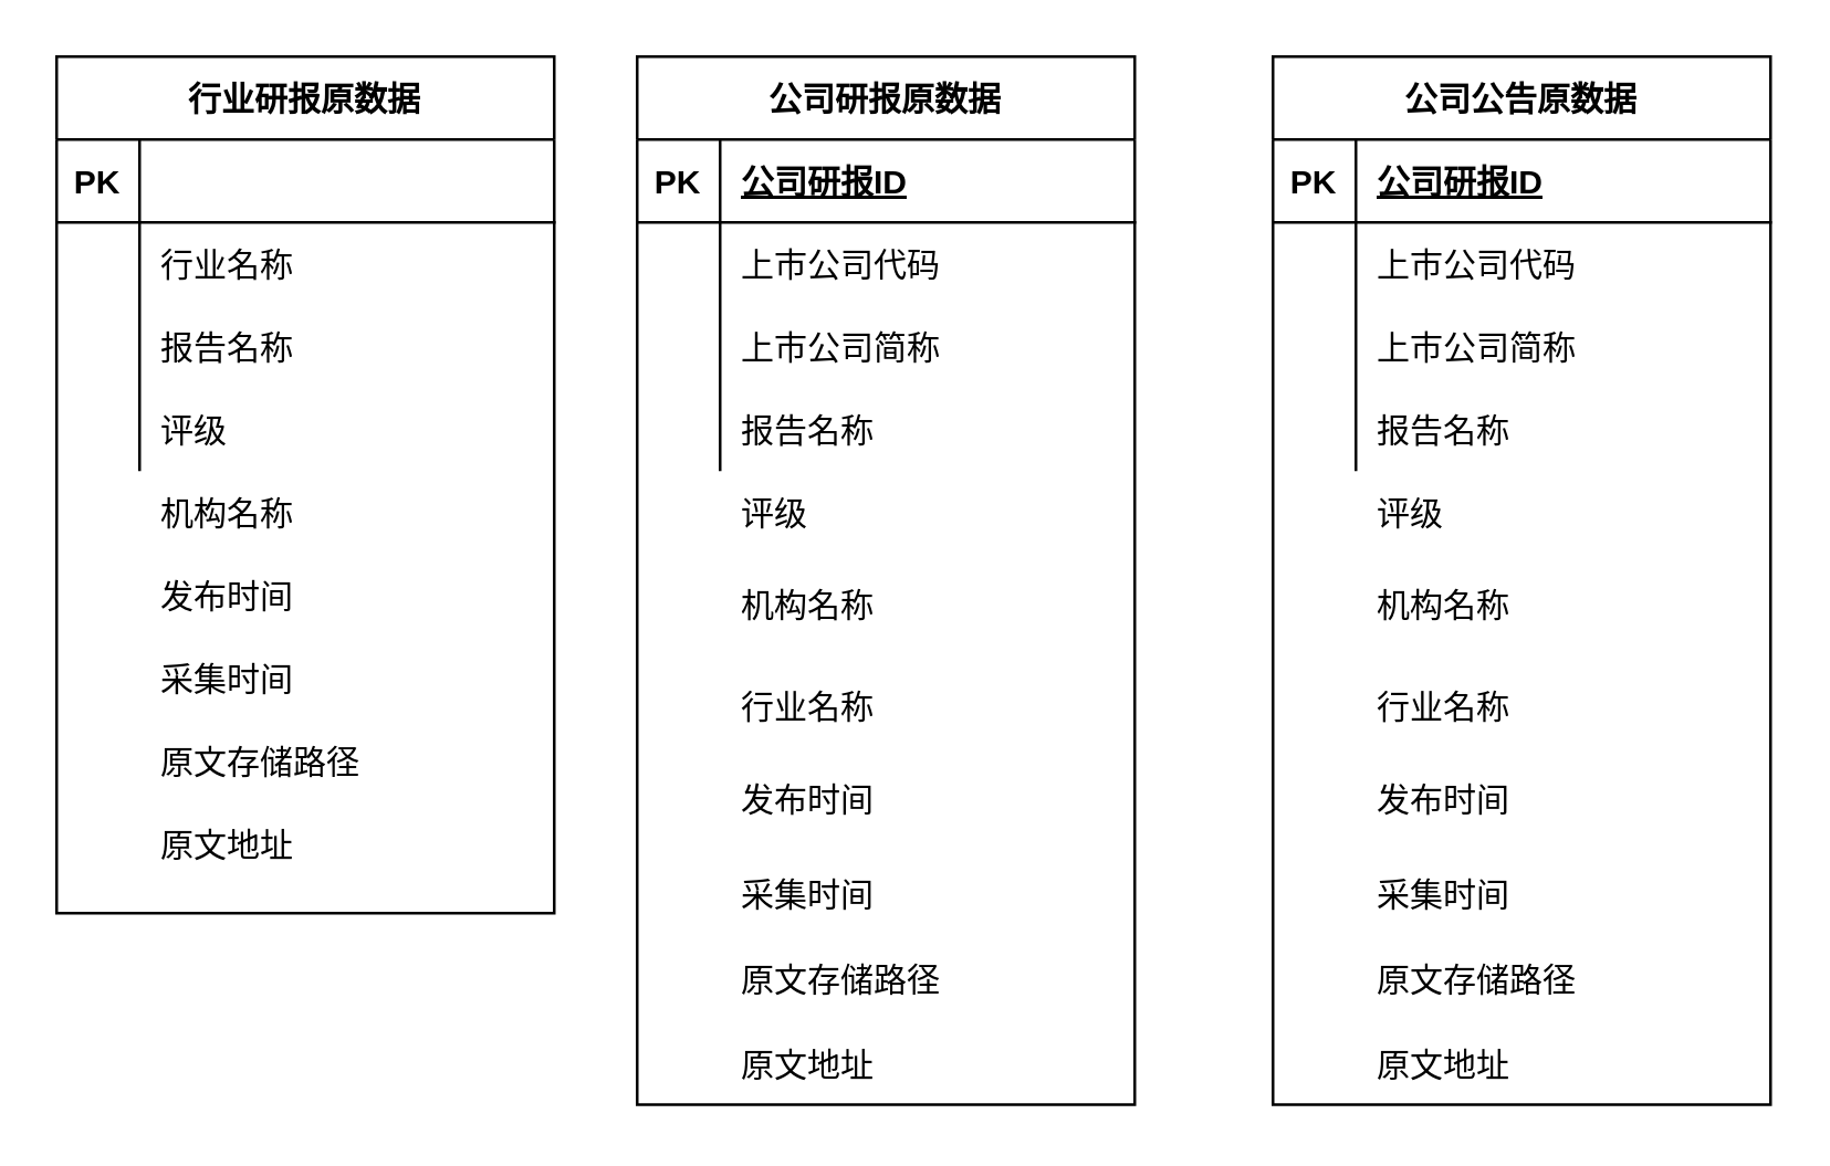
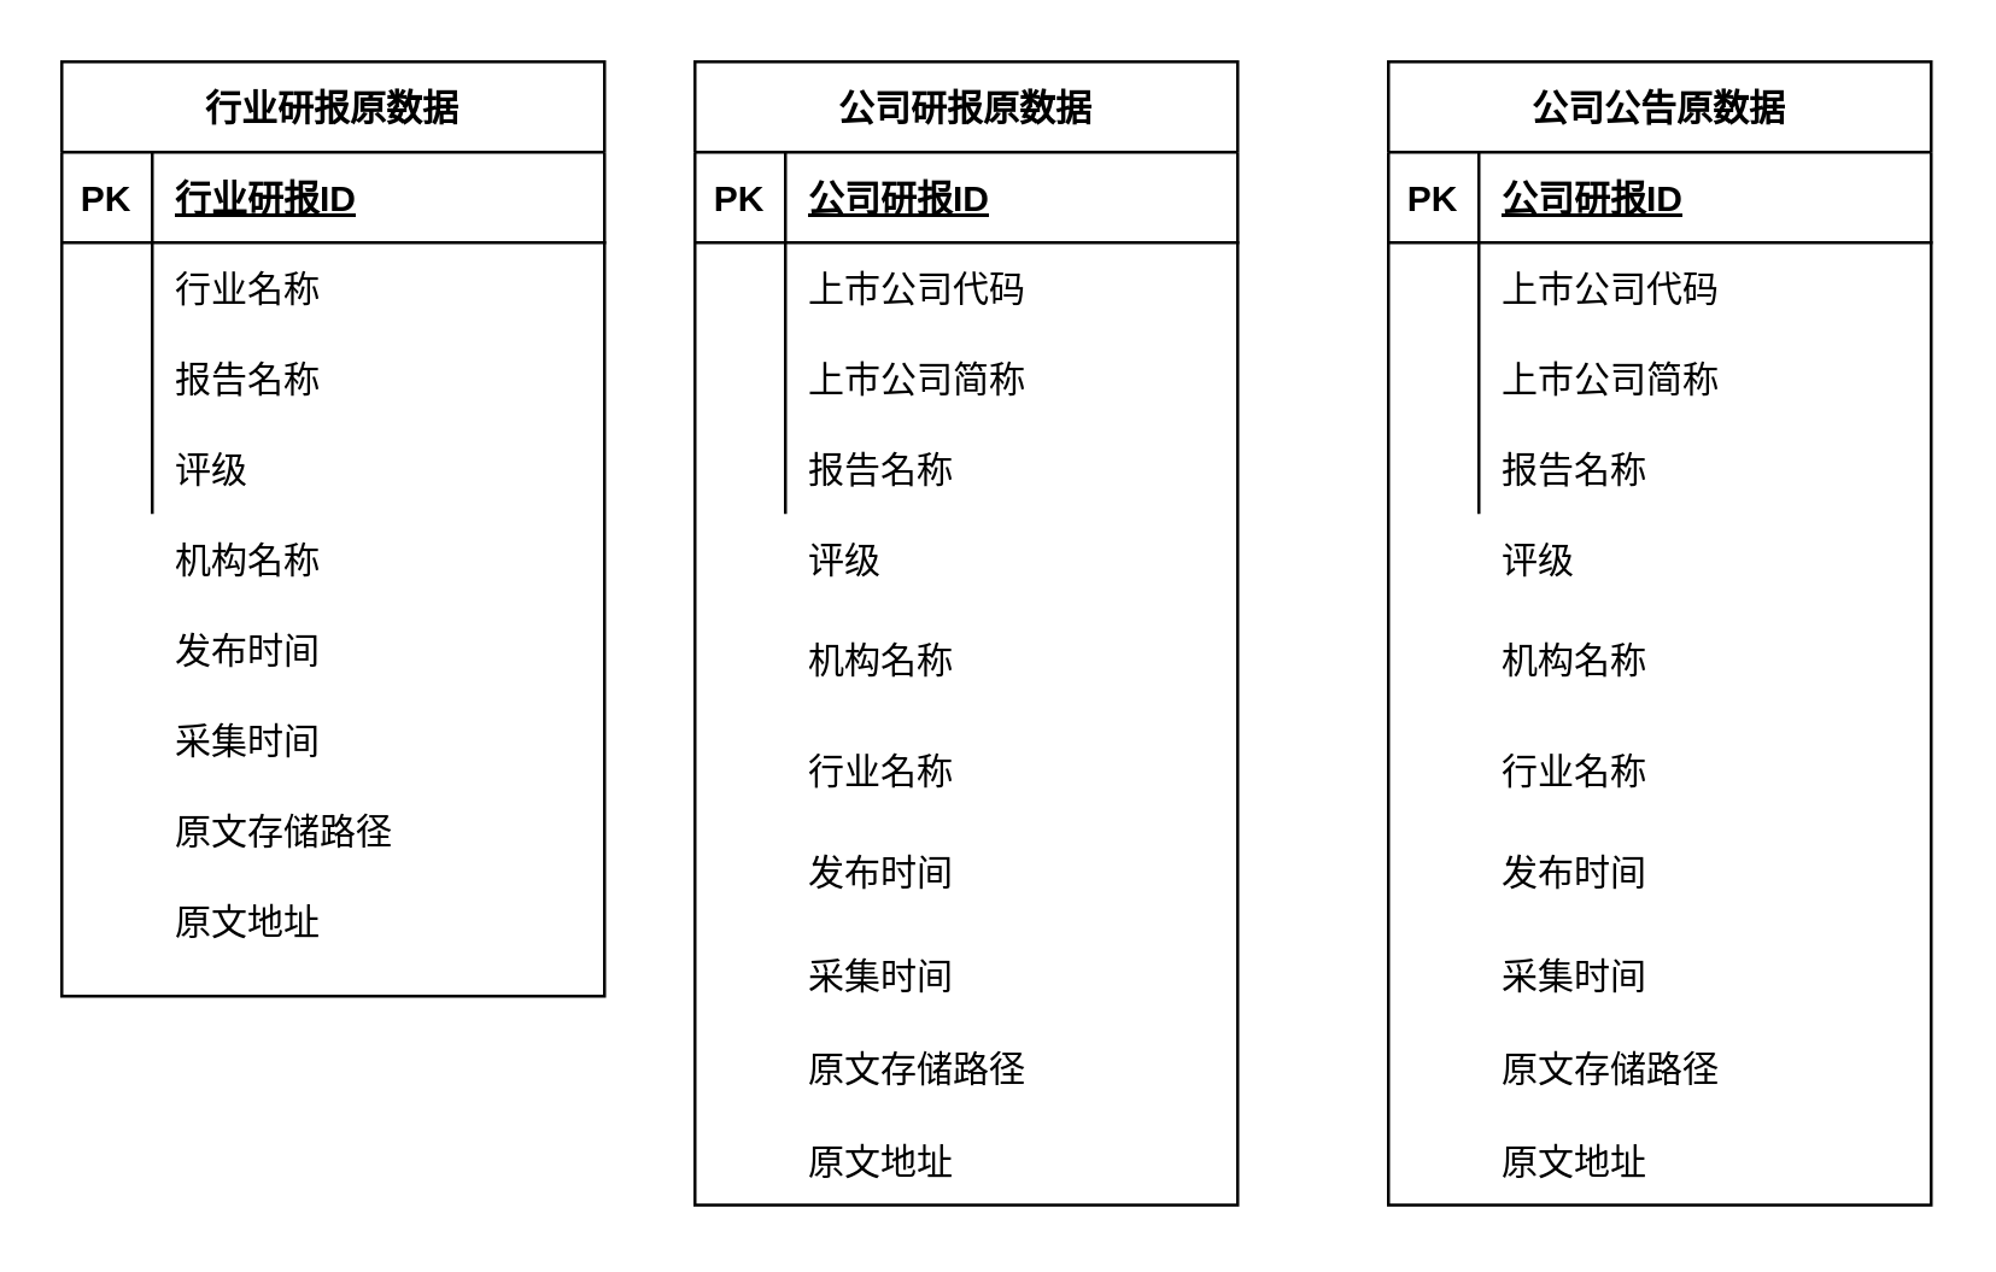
  <mxCell id="0" />
  <mxCell id="1" parent="0" />
  <mxCell id="2" value="" style="group" vertex="1" connectable="0" parent="1"><mxGeometry x="20" y="20" width="180" height="310" as="geometry" /></mxCell>
  <mxCell id="3" value="行业研报原数据" style="shape=table;startSize=30;container=1;collapsible=1;childLayout=tableLayout;fixedRows=1;rowLines=0;fontStyle=1;align=center;resizeLast=1;" vertex="1" parent="2"><mxGeometry width="180" height="310" as="geometry" /></mxCell>
  <mxCell id="4" value="" style="shape=partialRectangle;collapsible=0;dropTarget=0;pointerEvents=0;fillColor=none;top=0;left=0;bottom=1;right=0;points=[[0,0.5],[1,0.5]];portConstraint=eastwest;" vertex="1" parent="3"><mxGeometry y="30" width="180" height="30" as="geometry" /></mxCell>
  <mxCell id="5" value="PK" style="shape=partialRectangle;connectable=0;fillColor=none;top=0;left=0;bottom=0;right=0;fontStyle=1;overflow=hidden;" vertex="1" parent="4"><mxGeometry width="30" height="30" as="geometry" /></mxCell>
+ <mxCell id="6" value="行业研报ID" style="shape=partialRectangle;connectable=0;fillColor=none;top=0;left=0;bottom=0;right=0;align=left;spacingLeft=6;fontStyle=5;overflow=hidden;" vertex="1" parent="4"><mxGeometry x="30" width="150" height="30" as="geometry" /></mxCell>
  <mxCell id="7" value="" style="shape=partialRectangle;collapsible=0;dropTarget=0;pointerEvents=0;fillColor=none;top=0;left=0;bottom=0;right=0;points=[[0,0.5],[1,0.5]];portConstraint=eastwest;" vertex="1" parent="3"><mxGeometry y="60" width="180" height="30" as="geometry" /></mxCell>
  <mxCell id="8" value="" style="shape=partialRectangle;connectable=0;fillColor=none;top=0;left=0;bottom=0;right=0;editable=1;overflow=hidden;" vertex="1" parent="7"><mxGeometry width="30" height="30" as="geometry" /></mxCell>
  <mxCell id="9" value="行业名称" style="shape=partialRectangle;connectable=0;fillColor=none;top=0;left=0;bottom=0;right=0;align=left;spacingLeft=6;overflow=hidden;" vertex="1" parent="7"><mxGeometry x="30" width="150" height="30" as="geometry" /></mxCell>
  <mxCell id="10" value="" style="shape=partialRectangle;collapsible=0;dropTarget=0;pointerEvents=0;fillColor=none;top=0;left=0;bottom=0;right=0;points=[[0,0.5],[1,0.5]];portConstraint=eastwest;" vertex="1" parent="3"><mxGeometry y="90" width="180" height="30" as="geometry" /></mxCell>
  <mxCell id="11" value="" style="shape=partialRectangle;connectable=0;fillColor=none;top=0;left=0;bottom=0;right=0;editable=1;overflow=hidden;" vertex="1" parent="10"><mxGeometry width="30" height="30" as="geometry" /></mxCell>
  <mxCell id="12" value="报告名称" style="shape=partialRectangle;connectable=0;fillColor=none;top=0;left=0;bottom=0;right=0;align=left;spacingLeft=6;overflow=hidden;" vertex="1" parent="10"><mxGeometry x="30" width="150" height="30" as="geometry" /></mxCell>
  <mxCell id="13" value="" style="shape=partialRectangle;collapsible=0;dropTarget=0;pointerEvents=0;fillColor=none;top=0;left=0;bottom=0;right=0;points=[[0,0.5],[1,0.5]];portConstraint=eastwest;" vertex="1" parent="3"><mxGeometry y="120" width="180" height="30" as="geometry" /></mxCell>
  <mxCell id="14" value="" style="shape=partialRectangle;connectable=0;fillColor=none;top=0;left=0;bottom=0;right=0;editable=1;overflow=hidden;" vertex="1" parent="13"><mxGeometry width="30" height="30" as="geometry" /></mxCell>
  <mxCell id="15" value="评级" style="shape=partialRectangle;connectable=0;fillColor=none;top=0;left=0;bottom=0;right=0;align=left;spacingLeft=6;overflow=hidden;" vertex="1" parent="13"><mxGeometry x="30" width="150" height="30" as="geometry" /></mxCell>
  <mxCell id="16" value="" style="shape=partialRectangle;connectable=0;fillColor=none;top=0;left=0;bottom=0;right=0;editable=1;overflow=hidden;" vertex="1" parent="2"><mxGeometry y="150" width="30" height="30" as="geometry" /></mxCell>
  <mxCell id="17" value="机构名称" style="shape=partialRectangle;connectable=0;fillColor=none;top=0;left=0;bottom=0;right=0;align=left;spacingLeft=6;overflow=hidden;" vertex="1" parent="2"><mxGeometry x="30" y="150" width="150" height="30" as="geometry" /></mxCell>
  <mxCell id="18" value="" style="shape=partialRectangle;connectable=0;fillColor=none;top=0;left=0;bottom=0;right=0;editable=1;overflow=hidden;" vertex="1" parent="2"><mxGeometry y="180" width="30" height="30" as="geometry" /></mxCell>
  <mxCell id="19" value="发布时间" style="shape=partialRectangle;connectable=0;fillColor=none;top=0;left=0;bottom=0;right=0;align=left;spacingLeft=6;overflow=hidden;" vertex="1" parent="2"><mxGeometry x="30" y="180" width="150" height="30" as="geometry" /></mxCell>
  <mxCell id="20" value="" style="shape=partialRectangle;connectable=0;fillColor=none;top=0;left=0;bottom=0;right=0;editable=1;overflow=hidden;" vertex="1" parent="2"><mxGeometry y="210" width="30" height="30" as="geometry" /></mxCell>
  <mxCell id="21" value="采集时间" style="shape=partialRectangle;connectable=0;fillColor=none;top=0;left=0;bottom=0;right=0;align=left;spacingLeft=6;overflow=hidden;" vertex="1" parent="2"><mxGeometry x="30" y="210" width="150" height="30" as="geometry" /></mxCell>
  <mxCell id="22" value="" style="shape=partialRectangle;connectable=0;fillColor=none;top=0;left=0;bottom=0;right=0;editable=1;overflow=hidden;" vertex="1" parent="2"><mxGeometry y="240" width="30" height="30" as="geometry" /></mxCell>
  <mxCell id="23" value="原文存储路径" style="shape=partialRectangle;connectable=0;fillColor=none;top=0;left=0;bottom=0;right=0;align=left;spacingLeft=6;overflow=hidden;" vertex="1" parent="2"><mxGeometry x="30" y="240" width="150" height="30" as="geometry" /></mxCell>
  <mxCell id="24" value="" style="shape=partialRectangle;connectable=0;fillColor=none;top=0;left=0;bottom=0;right=0;editable=1;overflow=hidden;" vertex="1" parent="2"><mxGeometry y="270" width="30" height="30" as="geometry" /></mxCell>
  <mxCell id="25" value="原文地址" style="shape=partialRectangle;connectable=0;fillColor=none;top=0;left=0;bottom=0;right=0;align=left;spacingLeft=6;overflow=hidden;" vertex="1" parent="2"><mxGeometry x="30" y="270" width="150" height="30" as="geometry" /></mxCell>
  <mxCell id="26" value="" style="group" vertex="1" connectable="0" parent="1"><mxGeometry x="230" y="20" width="180" height="380" as="geometry" /></mxCell>
  <mxCell id="27" value="公司研报原数据" style="shape=table;startSize=30;container=1;collapsible=1;childLayout=tableLayout;fixedRows=1;rowLines=0;fontStyle=1;align=center;resizeLast=1;" vertex="1" parent="26"><mxGeometry width="180" height="379.334" as="geometry" /></mxCell>
  <mxCell id="28" value="" style="shape=partialRectangle;collapsible=0;dropTarget=0;pointerEvents=0;fillColor=none;top=0;left=0;bottom=1;right=0;points=[[0,0.5],[1,0.5]];portConstraint=eastwest;" vertex="1" parent="27"><mxGeometry y="30" width="180" height="30" as="geometry" /></mxCell>
  <mxCell id="29" value="PK" style="shape=partialRectangle;connectable=0;fillColor=none;top=0;left=0;bottom=0;right=0;fontStyle=1;overflow=hidden;" vertex="1" parent="28"><mxGeometry width="30" height="30" as="geometry" /></mxCell>
  <mxCell id="30" value="公司研报ID" style="shape=partialRectangle;connectable=0;fillColor=none;top=0;left=0;bottom=0;right=0;align=left;spacingLeft=6;fontStyle=5;overflow=hidden;" vertex="1" parent="28"><mxGeometry x="30" width="150" height="30" as="geometry" /></mxCell>
  <mxCell id="31" value="" style="shape=partialRectangle;collapsible=0;dropTarget=0;pointerEvents=0;fillColor=none;top=0;left=0;bottom=0;right=0;points=[[0,0.5],[1,0.5]];portConstraint=eastwest;" vertex="1" parent="27"><mxGeometry y="60" width="180" height="30" as="geometry" /></mxCell>
  <mxCell id="32" value="" style="shape=partialRectangle;connectable=0;fillColor=none;top=0;left=0;bottom=0;right=0;editable=1;overflow=hidden;" vertex="1" parent="31"><mxGeometry width="30" height="30" as="geometry" /></mxCell>
  <mxCell id="33" value="上市公司代码" style="shape=partialRectangle;connectable=0;fillColor=none;top=0;left=0;bottom=0;right=0;align=left;spacingLeft=6;overflow=hidden;" vertex="1" parent="31"><mxGeometry x="30" width="150" height="30" as="geometry" /></mxCell>
  <mxCell id="34" value="" style="shape=partialRectangle;collapsible=0;dropTarget=0;pointerEvents=0;fillColor=none;top=0;left=0;bottom=0;right=0;points=[[0,0.5],[1,0.5]];portConstraint=eastwest;" vertex="1" parent="27"><mxGeometry y="90" width="180" height="30" as="geometry" /></mxCell>
  <mxCell id="35" value="" style="shape=partialRectangle;connectable=0;fillColor=none;top=0;left=0;bottom=0;right=0;editable=1;overflow=hidden;" vertex="1" parent="34"><mxGeometry width="30" height="30" as="geometry" /></mxCell>
  <mxCell id="36" value="上市公司简称" style="shape=partialRectangle;connectable=0;fillColor=none;top=0;left=0;bottom=0;right=0;align=left;spacingLeft=6;overflow=hidden;" vertex="1" parent="34"><mxGeometry x="30" width="150" height="30" as="geometry" /></mxCell>
  <mxCell id="37" value="" style="shape=partialRectangle;collapsible=0;dropTarget=0;pointerEvents=0;fillColor=none;top=0;left=0;bottom=0;right=0;points=[[0,0.5],[1,0.5]];portConstraint=eastwest;" vertex="1" parent="27"><mxGeometry y="120" width="180" height="30" as="geometry" /></mxCell>
  <mxCell id="38" value="" style="shape=partialRectangle;connectable=0;fillColor=none;top=0;left=0;bottom=0;right=0;editable=1;overflow=hidden;" vertex="1" parent="37"><mxGeometry width="30" height="30" as="geometry" /></mxCell>
  <mxCell id="39" value="报告名称" style="shape=partialRectangle;connectable=0;fillColor=none;top=0;left=0;bottom=0;right=0;align=left;spacingLeft=6;overflow=hidden;" vertex="1" parent="37"><mxGeometry x="30" width="150" height="30" as="geometry" /></mxCell>
  <mxCell id="40" value="" style="shape=partialRectangle;connectable=0;fillColor=none;top=0;left=0;bottom=0;right=0;editable=1;overflow=hidden;" vertex="1" parent="26"><mxGeometry y="183.549" width="30" height="36.71" as="geometry" /></mxCell>
  <mxCell id="41" value="评级" style="shape=partialRectangle;connectable=0;fillColor=none;top=0;left=0;bottom=0;right=0;align=left;spacingLeft=6;overflow=hidden;" vertex="1" parent="26"><mxGeometry x="30" y="146.836" width="150" height="36.71" as="geometry" /></mxCell>
  <mxCell id="42" value="" style="shape=partialRectangle;connectable=0;fillColor=none;top=0;left=0;bottom=0;right=0;editable=1;overflow=hidden;" vertex="1" parent="26"><mxGeometry y="220.258" width="30" height="36.71" as="geometry" /></mxCell>
  <mxCell id="43" value="机构名称" style="shape=partialRectangle;connectable=0;fillColor=none;top=0;left=0;bottom=0;right=0;align=left;spacingLeft=6;overflow=hidden;" vertex="1" parent="26"><mxGeometry x="30" y="179.996" width="150" height="36.71" as="geometry" /></mxCell>
  <mxCell id="44" value="" style="shape=partialRectangle;connectable=0;fillColor=none;top=0;left=0;bottom=0;right=0;editable=1;overflow=hidden;" vertex="1" parent="26"><mxGeometry y="256.968" width="30" height="36.71" as="geometry" /></mxCell>
  <mxCell id="45" value="行业名称" style="shape=partialRectangle;connectable=0;fillColor=none;top=0;left=0;bottom=0;right=0;align=left;spacingLeft=6;overflow=hidden;" vertex="1" parent="26"><mxGeometry x="30" y="216.706" width="150" height="36.71" as="geometry" /></mxCell>
  <mxCell id="46" value="" style="shape=partialRectangle;connectable=0;fillColor=none;top=0;left=0;bottom=0;right=0;editable=1;overflow=hidden;" vertex="1" parent="26"><mxGeometry y="293.678" width="30" height="36.71" as="geometry" /></mxCell>
  <mxCell id="47" value="" style="shape=partialRectangle;connectable=0;fillColor=none;top=0;left=0;bottom=0;right=0;editable=1;overflow=hidden;" vertex="1" parent="26"><mxGeometry y="330.387" width="30" height="36.71" as="geometry" /></mxCell>
  <mxCell id="48" value="发布时间" style="shape=partialRectangle;connectable=0;fillColor=none;top=0;left=0;bottom=0;right=0;align=left;spacingLeft=6;overflow=hidden;" vertex="1" parent="26"><mxGeometry x="30" y="253.413" width="150" height="30.757" as="geometry" /></mxCell>
  <mxCell id="49" value="采集时间" style="shape=partialRectangle;connectable=0;fillColor=none;top=0;left=0;bottom=0;right=0;align=left;spacingLeft=6;overflow=hidden;" vertex="1" parent="26"><mxGeometry x="30" y="287.73" width="150" height="30.757" as="geometry" /></mxCell>
  <mxCell id="50" value="原文存储路径" style="shape=partialRectangle;connectable=0;fillColor=none;top=0;left=0;bottom=0;right=0;align=left;spacingLeft=6;overflow=hidden;" vertex="1" parent="26"><mxGeometry x="30" y="318.486" width="150" height="30.757" as="geometry" /></mxCell>
  <mxCell id="51" value="原文地址" style="shape=partialRectangle;connectable=0;fillColor=none;top=0;left=0;bottom=0;right=0;align=left;spacingLeft=6;overflow=hidden;" vertex="1" parent="26"><mxGeometry x="30" y="349.243" width="150" height="30.757" as="geometry" /></mxCell>
  <mxCell id="52" value="" style="group" vertex="1" connectable="0" parent="1"><mxGeometry x="460" y="20" width="180" height="380" as="geometry" /></mxCell>
  <mxCell id="53" value="公司公告原数据" style="shape=table;startSize=30;container=1;collapsible=1;childLayout=tableLayout;fixedRows=1;rowLines=0;fontStyle=1;align=center;resizeLast=1;" vertex="1" parent="52"><mxGeometry width="180" height="379.334" as="geometry" /></mxCell>
  <mxCell id="54" value="" style="shape=partialRectangle;collapsible=0;dropTarget=0;pointerEvents=0;fillColor=none;top=0;left=0;bottom=1;right=0;points=[[0,0.5],[1,0.5]];portConstraint=eastwest;" vertex="1" parent="53"><mxGeometry y="30" width="180" height="30" as="geometry" /></mxCell>
  <mxCell id="55" value="PK" style="shape=partialRectangle;connectable=0;fillColor=none;top=0;left=0;bottom=0;right=0;fontStyle=1;overflow=hidden;" vertex="1" parent="54"><mxGeometry width="30" height="30" as="geometry" /></mxCell>
  <mxCell id="56" value="公司研报ID" style="shape=partialRectangle;connectable=0;fillColor=none;top=0;left=0;bottom=0;right=0;align=left;spacingLeft=6;fontStyle=5;overflow=hidden;" vertex="1" parent="54"><mxGeometry x="30" width="150" height="30" as="geometry" /></mxCell>
  <mxCell id="57" value="" style="shape=partialRectangle;collapsible=0;dropTarget=0;pointerEvents=0;fillColor=none;top=0;left=0;bottom=0;right=0;points=[[0,0.5],[1,0.5]];portConstraint=eastwest;" vertex="1" parent="53"><mxGeometry y="60" width="180" height="30" as="geometry" /></mxCell>
  <mxCell id="58" value="" style="shape=partialRectangle;connectable=0;fillColor=none;top=0;left=0;bottom=0;right=0;editable=1;overflow=hidden;" vertex="1" parent="57"><mxGeometry width="30" height="30" as="geometry" /></mxCell>
  <mxCell id="59" value="上市公司代码" style="shape=partialRectangle;connectable=0;fillColor=none;top=0;left=0;bottom=0;right=0;align=left;spacingLeft=6;overflow=hidden;" vertex="1" parent="57"><mxGeometry x="30" width="150" height="30" as="geometry" /></mxCell>
  <mxCell id="60" value="" style="shape=partialRectangle;collapsible=0;dropTarget=0;pointerEvents=0;fillColor=none;top=0;left=0;bottom=0;right=0;points=[[0,0.5],[1,0.5]];portConstraint=eastwest;" vertex="1" parent="53"><mxGeometry y="90" width="180" height="30" as="geometry" /></mxCell>
  <mxCell id="61" value="" style="shape=partialRectangle;connectable=0;fillColor=none;top=0;left=0;bottom=0;right=0;editable=1;overflow=hidden;" vertex="1" parent="60"><mxGeometry width="30" height="30" as="geometry" /></mxCell>
  <mxCell id="62" value="上市公司简称" style="shape=partialRectangle;connectable=0;fillColor=none;top=0;left=0;bottom=0;right=0;align=left;spacingLeft=6;overflow=hidden;" vertex="1" parent="60"><mxGeometry x="30" width="150" height="30" as="geometry" /></mxCell>
  <mxCell id="63" value="" style="shape=partialRectangle;collapsible=0;dropTarget=0;pointerEvents=0;fillColor=none;top=0;left=0;bottom=0;right=0;points=[[0,0.5],[1,0.5]];portConstraint=eastwest;" vertex="1" parent="53"><mxGeometry y="120" width="180" height="30" as="geometry" /></mxCell>
  <mxCell id="64" value="" style="shape=partialRectangle;connectable=0;fillColor=none;top=0;left=0;bottom=0;right=0;editable=1;overflow=hidden;" vertex="1" parent="63"><mxGeometry width="30" height="30" as="geometry" /></mxCell>
  <mxCell id="65" value="报告名称" style="shape=partialRectangle;connectable=0;fillColor=none;top=0;left=0;bottom=0;right=0;align=left;spacingLeft=6;overflow=hidden;" vertex="1" parent="63"><mxGeometry x="30" width="150" height="30" as="geometry" /></mxCell>
  <mxCell id="66" value="" style="shape=partialRectangle;connectable=0;fillColor=none;top=0;left=0;bottom=0;right=0;editable=1;overflow=hidden;" vertex="1" parent="52"><mxGeometry y="183.549" width="30" height="36.71" as="geometry" /></mxCell>
  <mxCell id="67" value="评级" style="shape=partialRectangle;connectable=0;fillColor=none;top=0;left=0;bottom=0;right=0;align=left;spacingLeft=6;overflow=hidden;" vertex="1" parent="52"><mxGeometry x="30" y="146.836" width="150" height="36.71" as="geometry" /></mxCell>
  <mxCell id="68" value="" style="shape=partialRectangle;connectable=0;fillColor=none;top=0;left=0;bottom=0;right=0;editable=1;overflow=hidden;" vertex="1" parent="52"><mxGeometry y="220.258" width="30" height="36.71" as="geometry" /></mxCell>
  <mxCell id="69" value="机构名称" style="shape=partialRectangle;connectable=0;fillColor=none;top=0;left=0;bottom=0;right=0;align=left;spacingLeft=6;overflow=hidden;" vertex="1" parent="52"><mxGeometry x="30" y="179.996" width="150" height="36.71" as="geometry" /></mxCell>
  <mxCell id="70" value="" style="shape=partialRectangle;connectable=0;fillColor=none;top=0;left=0;bottom=0;right=0;editable=1;overflow=hidden;" vertex="1" parent="52"><mxGeometry y="256.968" width="30" height="36.71" as="geometry" /></mxCell>
  <mxCell id="71" value="行业名称" style="shape=partialRectangle;connectable=0;fillColor=none;top=0;left=0;bottom=0;right=0;align=left;spacingLeft=6;overflow=hidden;" vertex="1" parent="52"><mxGeometry x="30" y="216.706" width="150" height="36.71" as="geometry" /></mxCell>
  <mxCell id="72" value="" style="shape=partialRectangle;connectable=0;fillColor=none;top=0;left=0;bottom=0;right=0;editable=1;overflow=hidden;" vertex="1" parent="52"><mxGeometry y="293.678" width="30" height="36.71" as="geometry" /></mxCell>
  <mxCell id="73" value="" style="shape=partialRectangle;connectable=0;fillColor=none;top=0;left=0;bottom=0;right=0;editable=1;overflow=hidden;" vertex="1" parent="52"><mxGeometry y="330.387" width="30" height="36.71" as="geometry" /></mxCell>
  <mxCell id="74" value="发布时间" style="shape=partialRectangle;connectable=0;fillColor=none;top=0;left=0;bottom=0;right=0;align=left;spacingLeft=6;overflow=hidden;" vertex="1" parent="52"><mxGeometry x="30" y="253.413" width="150" height="30.757" as="geometry" /></mxCell>
  <mxCell id="75" value="采集时间" style="shape=partialRectangle;connectable=0;fillColor=none;top=0;left=0;bottom=0;right=0;align=left;spacingLeft=6;overflow=hidden;" vertex="1" parent="52"><mxGeometry x="30" y="287.73" width="150" height="30.757" as="geometry" /></mxCell>
  <mxCell id="76" value="原文存储路径" style="shape=partialRectangle;connectable=0;fillColor=none;top=0;left=0;bottom=0;right=0;align=left;spacingLeft=6;overflow=hidden;" vertex="1" parent="52"><mxGeometry x="30" y="318.486" width="150" height="30.757" as="geometry" /></mxCell>
  <mxCell id="77" value="原文地址" style="shape=partialRectangle;connectable=0;fillColor=none;top=0;left=0;bottom=0;right=0;align=left;spacingLeft=6;overflow=hidden;" vertex="1" parent="52"><mxGeometry x="30" y="349.243" width="150" height="30.757" as="geometry" /></mxCell>
